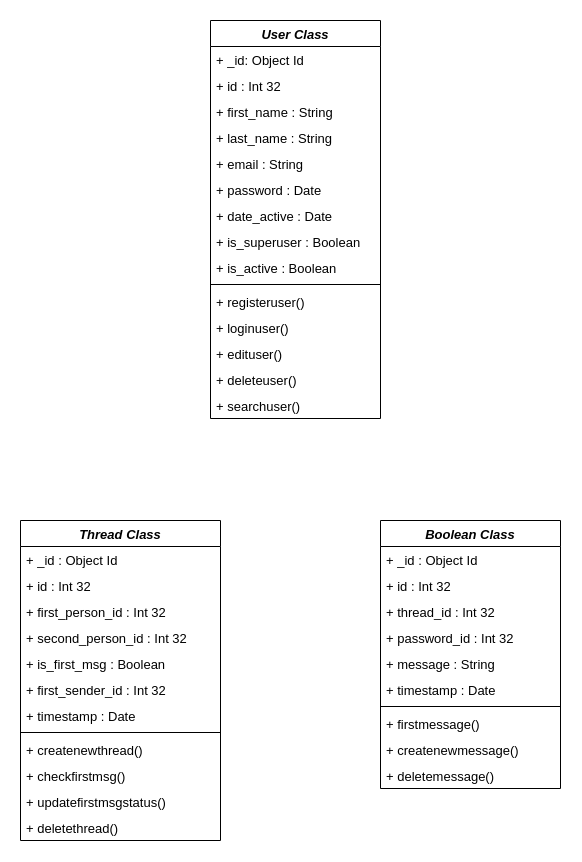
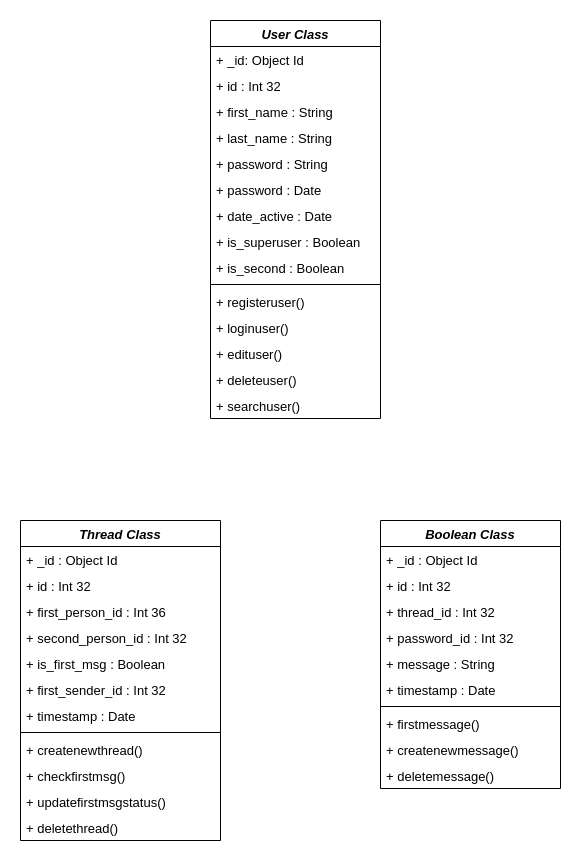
  <mxCell id="0" />
  <mxCell id="1" parent="0" />
  <mxCell id="2" value="User Class" style="swimlane;fontStyle=3;align=center;verticalAlign=top;childLayout=stackLayout;horizontal=1;startSize=26;horizontalStack=0;resizeParent=1;resizeParentMax=0;resizeLast=0;collapsible=1;marginBottom=0;fontSize=13;strokeWidth=1;" vertex="1" parent="1"><mxGeometry x="210" y="20" width="170" height="398" as="geometry"><mxRectangle x="320" y="200" width="100" height="26" as="alternateBounds" /></mxGeometry></mxCell>
  <mxCell id="3" value="+ _id: Object Id" style="text;strokeColor=none;fillColor=none;align=left;verticalAlign=top;spacingLeft=4;spacingRight=4;overflow=hidden;rotatable=0;points=[[0,0.5],[1,0.5]];portConstraint=eastwest;fontSize=13;" vertex="1" parent="2"><mxGeometry y="26" width="170" height="26" as="geometry" /></mxCell>
  <mxCell id="4" value="+ id : Int 32" style="text;strokeColor=none;fillColor=none;align=left;verticalAlign=top;spacingLeft=4;spacingRight=4;overflow=hidden;rotatable=0;points=[[0,0.5],[1,0.5]];portConstraint=eastwest;fontSize=13;" vertex="1" parent="2"><mxGeometry y="52" width="170" height="26" as="geometry" /></mxCell>
  <mxCell id="5" value="+ first_name : String" style="text;strokeColor=none;fillColor=none;align=left;verticalAlign=top;spacingLeft=4;spacingRight=4;overflow=hidden;rotatable=0;points=[[0,0.5],[1,0.5]];portConstraint=eastwest;fontSize=13;" vertex="1" parent="2"><mxGeometry y="78" width="170" height="26" as="geometry" /></mxCell>
  <mxCell id="6" value="+ last_name : String" style="text;strokeColor=none;fillColor=none;align=left;verticalAlign=top;spacingLeft=4;spacingRight=4;overflow=hidden;rotatable=0;points=[[0,0.5],[1,0.5]];portConstraint=eastwest;fontSize=13;" vertex="1" parent="2"><mxGeometry y="104" width="170" height="26" as="geometry" /></mxCell>
- <mxCell id="7" value="+ email : String" style="text;strokeColor=none;fillColor=none;align=left;verticalAlign=top;spacingLeft=4;spacingRight=4;overflow=hidden;rotatable=0;points=[[0,0.5],[1,0.5]];portConstraint=eastwest;fontSize=13;" vertex="1" parent="2"><mxGeometry y="130" width="170" height="26" as="geometry" /></mxCell>
+ <mxCell id="7" value="+ password : String" style="text;strokeColor=none;fillColor=none;align=left;verticalAlign=top;spacingLeft=4;spacingRight=4;overflow=hidden;rotatable=0;points=[[0,0.5],[1,0.5]];portConstraint=eastwest;fontSize=13;" vertex="1" parent="2"><mxGeometry y="130" width="170" height="26" as="geometry" /></mxCell>
  <mxCell id="8" value="+ password : Date" style="text;strokeColor=none;fillColor=none;align=left;verticalAlign=top;spacingLeft=4;spacingRight=4;overflow=hidden;rotatable=0;points=[[0,0.5],[1,0.5]];portConstraint=eastwest;fontSize=13;" vertex="1" parent="2"><mxGeometry y="156" width="170" height="26" as="geometry" /></mxCell>
  <mxCell id="9" value="+ date_active : Date" style="text;strokeColor=none;fillColor=none;align=left;verticalAlign=top;spacingLeft=4;spacingRight=4;overflow=hidden;rotatable=0;points=[[0,0.5],[1,0.5]];portConstraint=eastwest;fontSize=13;" vertex="1" parent="2"><mxGeometry y="182" width="170" height="26" as="geometry" /></mxCell>
  <mxCell id="10" value="+ is_superuser : Boolean" style="text;strokeColor=none;fillColor=none;align=left;verticalAlign=top;spacingLeft=4;spacingRight=4;overflow=hidden;rotatable=0;points=[[0,0.5],[1,0.5]];portConstraint=eastwest;fontSize=13;" vertex="1" parent="2"><mxGeometry y="208" width="170" height="26" as="geometry" /></mxCell>
- <mxCell id="11" value="+ is_active : Boolean" style="text;strokeColor=none;fillColor=none;align=left;verticalAlign=top;spacingLeft=4;spacingRight=4;overflow=hidden;rotatable=0;points=[[0,0.5],[1,0.5]];portConstraint=eastwest;fontSize=13;" vertex="1" parent="2"><mxGeometry y="234" width="170" height="26" as="geometry" /></mxCell>
+ <mxCell id="11" value="+ is_second : Boolean" style="text;strokeColor=none;fillColor=none;align=left;verticalAlign=top;spacingLeft=4;spacingRight=4;overflow=hidden;rotatable=0;points=[[0,0.5],[1,0.5]];portConstraint=eastwest;fontSize=13;" vertex="1" parent="2"><mxGeometry y="234" width="170" height="26" as="geometry" /></mxCell>
  <mxCell id="12" value="" style="line;strokeWidth=1;fillColor=none;align=left;verticalAlign=middle;spacingTop=-1;spacingLeft=3;spacingRight=3;rotatable=0;labelPosition=right;points=[];portConstraint=eastwest;fontSize=13;" vertex="1" parent="2"><mxGeometry y="260" width="170" height="8" as="geometry" /></mxCell>
  <mxCell id="13" value="+ registeruser()" style="text;strokeColor=none;fillColor=none;align=left;verticalAlign=top;spacingLeft=4;spacingRight=4;overflow=hidden;rotatable=0;points=[[0,0.5],[1,0.5]];portConstraint=eastwest;fontSize=13;" vertex="1" parent="2"><mxGeometry y="268" width="170" height="26" as="geometry" /></mxCell>
  <mxCell id="14" value="+ loginuser()" style="text;strokeColor=none;fillColor=none;align=left;verticalAlign=top;spacingLeft=4;spacingRight=4;overflow=hidden;rotatable=0;points=[[0,0.5],[1,0.5]];portConstraint=eastwest;fontSize=13;" vertex="1" parent="2"><mxGeometry y="294" width="170" height="26" as="geometry" /></mxCell>
  <mxCell id="15" value="+ edituser()" style="text;strokeColor=none;fillColor=none;align=left;verticalAlign=top;spacingLeft=4;spacingRight=4;overflow=hidden;rotatable=0;points=[[0,0.5],[1,0.5]];portConstraint=eastwest;fontSize=13;" vertex="1" parent="2"><mxGeometry y="320" width="170" height="26" as="geometry" /></mxCell>
  <mxCell id="16" value="+ deleteuser()" style="text;strokeColor=none;fillColor=none;align=left;verticalAlign=top;spacingLeft=4;spacingRight=4;overflow=hidden;rotatable=0;points=[[0,0.5],[1,0.5]];portConstraint=eastwest;fontSize=13;" vertex="1" parent="2"><mxGeometry y="346" width="170" height="26" as="geometry" /></mxCell>
  <mxCell id="17" value="+ searchuser()" style="text;strokeColor=none;fillColor=none;align=left;verticalAlign=top;spacingLeft=4;spacingRight=4;overflow=hidden;rotatable=0;points=[[0,0.5],[1,0.5]];portConstraint=eastwest;fontSize=13;" vertex="1" parent="2"><mxGeometry y="372" width="170" height="26" as="geometry" /></mxCell>
  <mxCell id="18" value="Thread Class" style="swimlane;fontStyle=3;childLayout=stackLayout;horizontal=1;startSize=26;fillColor=none;horizontalStack=0;resizeParent=1;resizeParentMax=0;resizeLast=0;collapsible=1;marginBottom=0;fontSize=13;strokeWidth=1;" vertex="1" parent="1"><mxGeometry x="20" y="520" width="200" height="320" as="geometry" /></mxCell>
  <mxCell id="19" value="+ _id : Object Id" style="text;strokeColor=none;fillColor=none;align=left;verticalAlign=top;spacingLeft=4;spacingRight=4;overflow=hidden;rotatable=0;points=[[0,0.5],[1,0.5]];portConstraint=eastwest;fontSize=13;" vertex="1" parent="18"><mxGeometry y="26" width="200" height="26" as="geometry" /></mxCell>
  <mxCell id="20" value="+ id : Int 32" style="text;strokeColor=none;fillColor=none;align=left;verticalAlign=top;spacingLeft=4;spacingRight=4;overflow=hidden;rotatable=0;points=[[0,0.5],[1,0.5]];portConstraint=eastwest;fontSize=13;" vertex="1" parent="18"><mxGeometry y="52" width="200" height="26" as="geometry" /></mxCell>
- <mxCell id="21" value="+ first_person_id : Int 32" style="text;strokeColor=none;fillColor=none;align=left;verticalAlign=top;spacingLeft=4;spacingRight=4;overflow=hidden;rotatable=0;points=[[0,0.5],[1,0.5]];portConstraint=eastwest;fontSize=13;" vertex="1" parent="18"><mxGeometry y="78" width="200" height="26" as="geometry" /></mxCell>
+ <mxCell id="21" value="+ first_person_id : Int 36" style="text;strokeColor=none;fillColor=none;align=left;verticalAlign=top;spacingLeft=4;spacingRight=4;overflow=hidden;rotatable=0;points=[[0,0.5],[1,0.5]];portConstraint=eastwest;fontSize=13;" vertex="1" parent="18"><mxGeometry y="78" width="200" height="26" as="geometry" /></mxCell>
  <mxCell id="22" value="+ second_person_id : Int 32" style="text;strokeColor=none;fillColor=none;align=left;verticalAlign=top;spacingLeft=4;spacingRight=4;overflow=hidden;rotatable=0;points=[[0,0.5],[1,0.5]];portConstraint=eastwest;fontSize=13;" vertex="1" parent="18"><mxGeometry y="104" width="200" height="26" as="geometry" /></mxCell>
  <mxCell id="23" value="+ is_first_msg : Boolean" style="text;strokeColor=none;fillColor=none;align=left;verticalAlign=top;spacingLeft=4;spacingRight=4;overflow=hidden;rotatable=0;points=[[0,0.5],[1,0.5]];portConstraint=eastwest;fontSize=13;" vertex="1" parent="18"><mxGeometry y="130" width="200" height="26" as="geometry" /></mxCell>
  <mxCell id="24" value="+ first_sender_id : Int 32" style="text;strokeColor=none;fillColor=none;align=left;verticalAlign=top;spacingLeft=4;spacingRight=4;overflow=hidden;rotatable=0;points=[[0,0.5],[1,0.5]];portConstraint=eastwest;fontSize=13;" vertex="1" parent="18"><mxGeometry y="156" width="200" height="26" as="geometry" /></mxCell>
  <mxCell id="25" value="+ timestamp : Date" style="text;strokeColor=none;fillColor=none;align=left;verticalAlign=top;spacingLeft=4;spacingRight=4;overflow=hidden;rotatable=0;points=[[0,0.5],[1,0.5]];portConstraint=eastwest;fontSize=13;" vertex="1" parent="18"><mxGeometry y="182" width="200" height="26" as="geometry" /></mxCell>
  <mxCell id="26" value="" style="line;strokeWidth=1;fillColor=none;align=left;verticalAlign=middle;spacingTop=-1;spacingLeft=3;spacingRight=3;rotatable=0;labelPosition=right;points=[];portConstraint=eastwest;fontSize=13;" vertex="1" parent="18"><mxGeometry y="208" width="200" height="8" as="geometry" /></mxCell>
  <mxCell id="27" value="+ createnewthread()" style="text;strokeColor=none;fillColor=none;align=left;verticalAlign=top;spacingLeft=4;spacingRight=4;overflow=hidden;rotatable=0;points=[[0,0.5],[1,0.5]];portConstraint=eastwest;fontSize=13;" vertex="1" parent="18"><mxGeometry y="216" width="200" height="26" as="geometry" /></mxCell>
  <mxCell id="28" value="+ checkfirstmsg()" style="text;strokeColor=none;fillColor=none;align=left;verticalAlign=top;spacingLeft=4;spacingRight=4;overflow=hidden;rotatable=0;points=[[0,0.5],[1,0.5]];portConstraint=eastwest;fontSize=13;" vertex="1" parent="18"><mxGeometry y="242" width="200" height="26" as="geometry" /></mxCell>
  <mxCell id="29" value="+ updatefirstmsgstatus()" style="text;strokeColor=none;fillColor=none;align=left;verticalAlign=top;spacingLeft=4;spacingRight=4;overflow=hidden;rotatable=0;points=[[0,0.5],[1,0.5]];portConstraint=eastwest;fontSize=13;" vertex="1" parent="18"><mxGeometry y="268" width="200" height="26" as="geometry" /></mxCell>
  <mxCell id="30" value="+ deletethread()" style="text;strokeColor=none;fillColor=none;align=left;verticalAlign=top;spacingLeft=4;spacingRight=4;overflow=hidden;rotatable=0;points=[[0,0.5],[1,0.5]];portConstraint=eastwest;fontSize=13;" vertex="1" parent="18"><mxGeometry y="294" width="200" height="26" as="geometry" /></mxCell>
  <mxCell id="31" value="Boolean Class" style="swimlane;fontStyle=3;childLayout=stackLayout;horizontal=1;startSize=26;fillColor=none;horizontalStack=0;resizeParent=1;resizeParentMax=0;resizeLast=0;collapsible=1;marginBottom=0;fontSize=13;strokeWidth=1;" vertex="1" parent="1"><mxGeometry x="380" y="520" width="180" height="268" as="geometry" /></mxCell>
  <mxCell id="32" value="+ _id : Object Id" style="text;strokeColor=none;fillColor=none;align=left;verticalAlign=top;spacingLeft=4;spacingRight=4;overflow=hidden;rotatable=0;points=[[0,0.5],[1,0.5]];portConstraint=eastwest;fontSize=13;" vertex="1" parent="31"><mxGeometry y="26" width="180" height="26" as="geometry" /></mxCell>
  <mxCell id="33" value="+ id : Int 32" style="text;strokeColor=none;fillColor=none;align=left;verticalAlign=top;spacingLeft=4;spacingRight=4;overflow=hidden;rotatable=0;points=[[0,0.5],[1,0.5]];portConstraint=eastwest;fontSize=13;" vertex="1" parent="31"><mxGeometry y="52" width="180" height="26" as="geometry" /></mxCell>
  <mxCell id="34" value="+ thread_id : Int 32" style="text;strokeColor=none;fillColor=none;align=left;verticalAlign=top;spacingLeft=4;spacingRight=4;overflow=hidden;rotatable=0;points=[[0,0.5],[1,0.5]];portConstraint=eastwest;fontSize=13;" vertex="1" parent="31"><mxGeometry y="78" width="180" height="26" as="geometry" /></mxCell>
  <mxCell id="35" value="+ password_id : Int 32" style="text;strokeColor=none;fillColor=none;align=left;verticalAlign=top;spacingLeft=4;spacingRight=4;overflow=hidden;rotatable=0;points=[[0,0.5],[1,0.5]];portConstraint=eastwest;fontSize=13;" vertex="1" parent="31"><mxGeometry y="104" width="180" height="26" as="geometry" /></mxCell>
  <mxCell id="36" value="+ message : String" style="text;strokeColor=none;fillColor=none;align=left;verticalAlign=top;spacingLeft=4;spacingRight=4;overflow=hidden;rotatable=0;points=[[0,0.5],[1,0.5]];portConstraint=eastwest;fontSize=13;" vertex="1" parent="31"><mxGeometry y="130" width="180" height="26" as="geometry" /></mxCell>
  <mxCell id="37" value="+ timestamp : Date" style="text;strokeColor=none;fillColor=none;align=left;verticalAlign=top;spacingLeft=4;spacingRight=4;overflow=hidden;rotatable=0;points=[[0,0.5],[1,0.5]];portConstraint=eastwest;fontSize=13;" vertex="1" parent="31"><mxGeometry y="156" width="180" height="26" as="geometry" /></mxCell>
  <mxCell id="38" value="" style="line;strokeWidth=1;fillColor=none;align=left;verticalAlign=middle;spacingTop=-1;spacingLeft=3;spacingRight=3;rotatable=0;labelPosition=right;points=[];portConstraint=eastwest;fontSize=13;" vertex="1" parent="31"><mxGeometry y="182" width="180" height="8" as="geometry" /></mxCell>
  <mxCell id="39" value="+ firstmessage()" style="text;strokeColor=none;fillColor=none;align=left;verticalAlign=top;spacingLeft=4;spacingRight=4;overflow=hidden;rotatable=0;points=[[0,0.5],[1,0.5]];portConstraint=eastwest;fontSize=13;" vertex="1" parent="31"><mxGeometry y="190" width="180" height="26" as="geometry" /></mxCell>
  <mxCell id="40" value="+ createnewmessage()" style="text;strokeColor=none;fillColor=none;align=left;verticalAlign=top;spacingLeft=4;spacingRight=4;overflow=hidden;rotatable=0;points=[[0,0.5],[1,0.5]];portConstraint=eastwest;fontSize=13;" vertex="1" parent="31"><mxGeometry y="216" width="180" height="26" as="geometry" /></mxCell>
  <mxCell id="41" value="+ deletemessage()" style="text;strokeColor=none;fillColor=none;align=left;verticalAlign=top;spacingLeft=4;spacingRight=4;overflow=hidden;rotatable=0;points=[[0,0.5],[1,0.5]];portConstraint=eastwest;fontSize=13;" vertex="1" parent="31"><mxGeometry y="242" width="180" height="26" as="geometry" /></mxCell>
